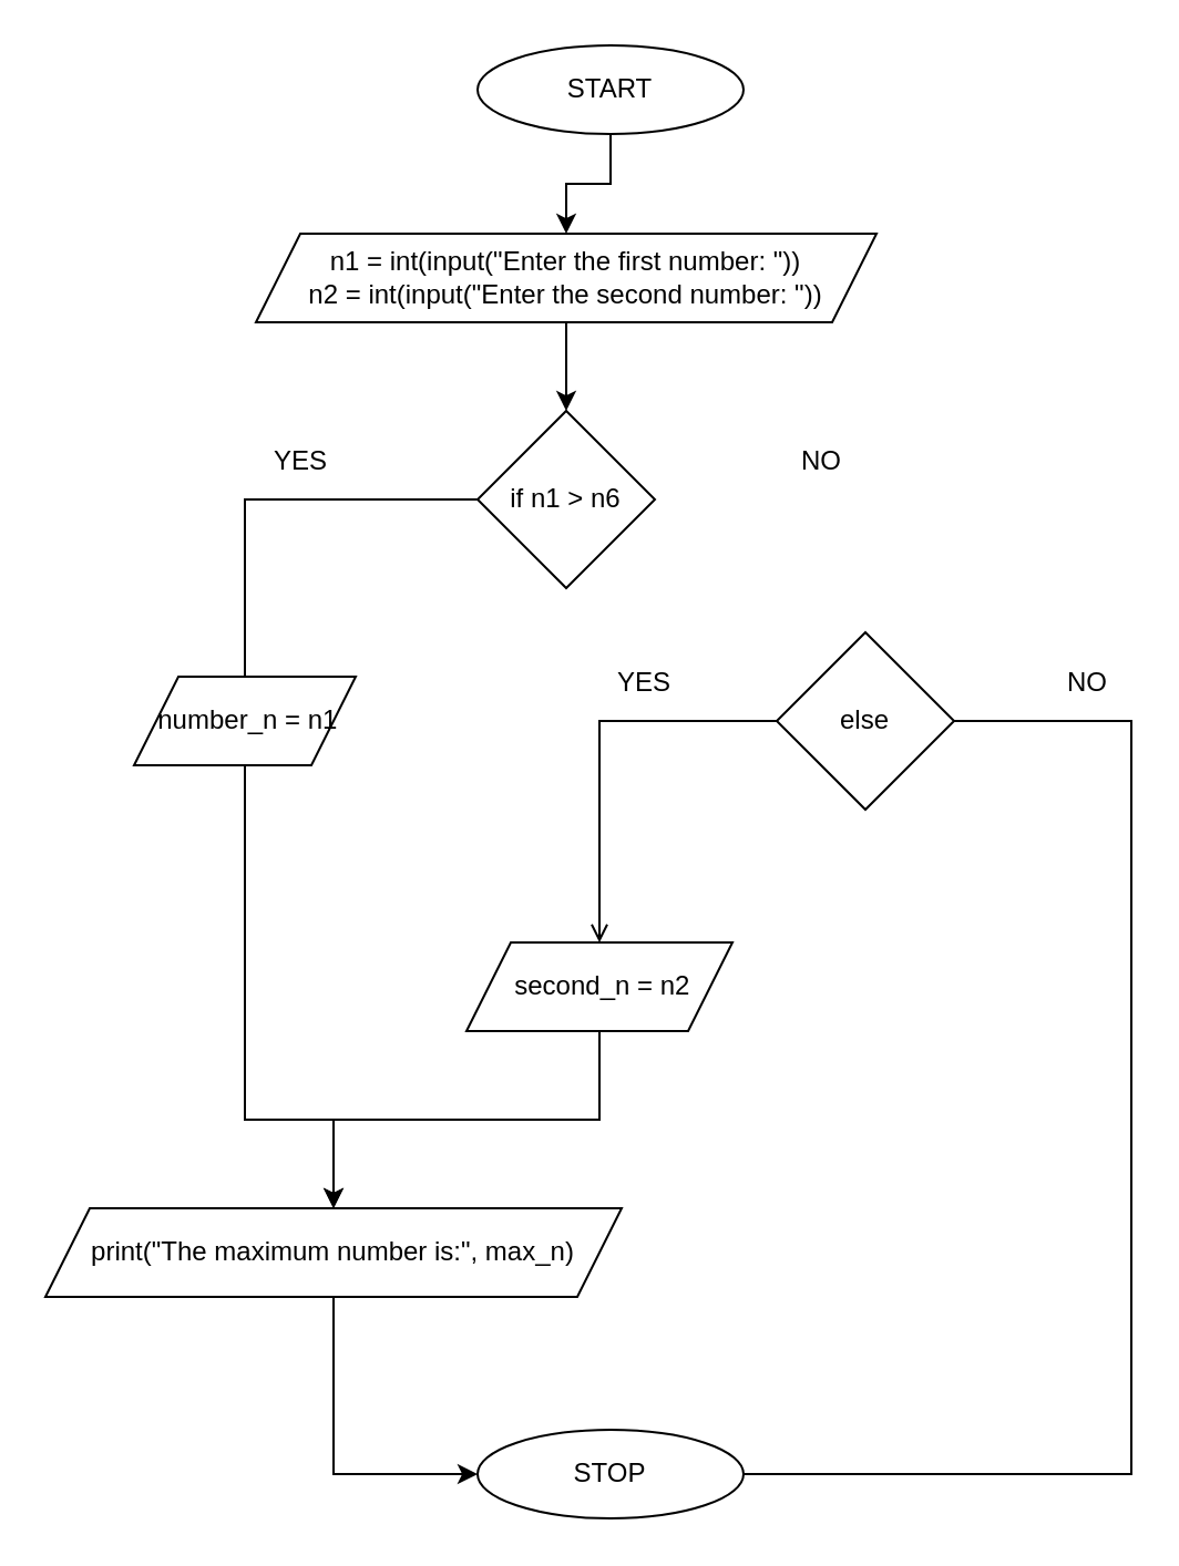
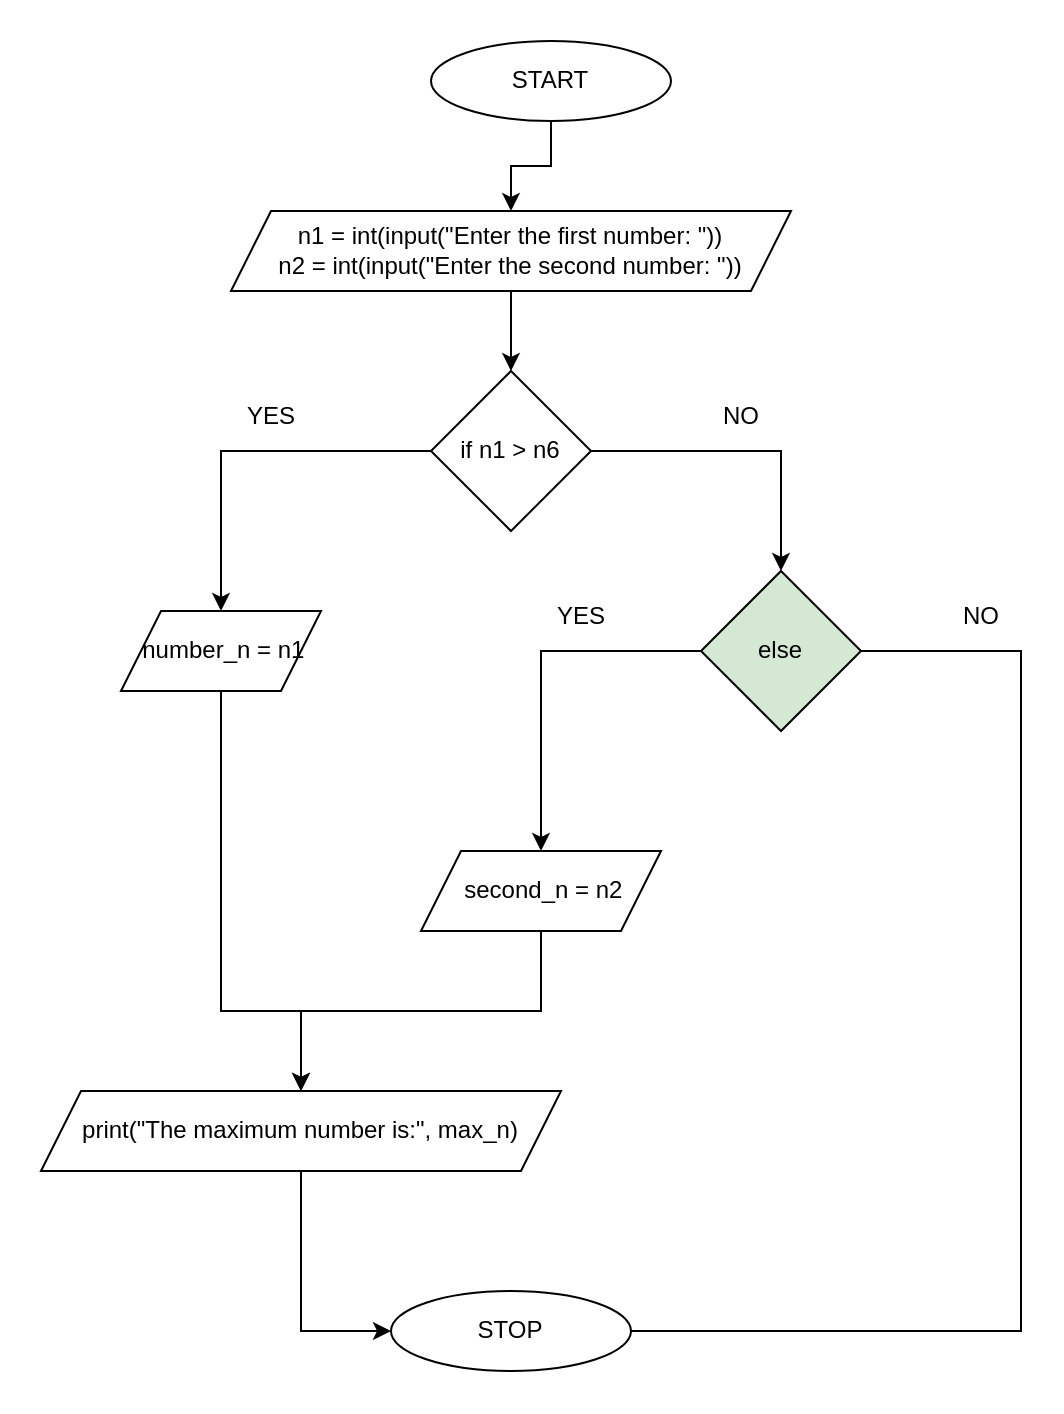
  <mxCell id="0" />
  <mxCell id="1" parent="0" />
  <mxCell id="2" style="edgeStyle=orthogonalEdgeStyle;rounded=0;orthogonalLoop=1;jettySize=auto;html=1;exitX=0.5;exitY=1;exitDx=0;exitDy=0;" edge="1" parent="1" source="3" target="8"><mxGeometry relative="1" as="geometry" /></mxCell>
  <mxCell id="3" value="START" style="ellipse;whiteSpace=wrap;html=1;" vertex="1" parent="1"><mxGeometry x="215" y="20" width="120" height="40" as="geometry" /></mxCell>
- <mxCell id="4" style="edgeStyle=orthogonalEdgeStyle;rounded=0;orthogonalLoop=1;jettySize=auto;html=1;exitX=0;exitY=0.5;exitDx=0;exitDy=0;endArrow=none;" edge="1" parent="1" source="6" target="13"><mxGeometry relative="1" as="geometry" /></mxCell>
+ <mxCell id="4" style="edgeStyle=orthogonalEdgeStyle;rounded=0;orthogonalLoop=1;jettySize=auto;html=1;exitX=0;exitY=0.5;exitDx=0;exitDy=0;" edge="1" parent="1" source="6" target="13"><mxGeometry relative="1" as="geometry" /></mxCell>
+ <mxCell id="5" style="edgeStyle=orthogonalEdgeStyle;rounded=0;orthogonalLoop=1;jettySize=auto;html=1;exitX=1;exitY=0.5;exitDx=0;exitDy=0;entryX=0.5;entryY=0;entryDx=0;entryDy=0;" edge="1" parent="1" source="6" target="11"><mxGeometry relative="1" as="geometry" /></mxCell>
  <mxCell id="6" value="&lt;div&gt;if n1 &amp;gt; n6&lt;/div&gt;" style="rhombus;whiteSpace=wrap;html=1;" vertex="1" parent="1"><mxGeometry x="215" y="185" width="80" height="80" as="geometry" /></mxCell>
  <mxCell id="7" style="edgeStyle=orthogonalEdgeStyle;rounded=0;orthogonalLoop=1;jettySize=auto;html=1;exitX=0.5;exitY=1;exitDx=0;exitDy=0;entryX=0.5;entryY=0;entryDx=0;entryDy=0;" edge="1" parent="1" source="8" target="6"><mxGeometry relative="1" as="geometry" /></mxCell>
  <mxCell id="8" value="&lt;div&gt;&lt;br&gt;&lt;/div&gt;&lt;div&gt;n1 = int(input(&quot;Enter the first number: &quot;))&lt;/div&gt;&lt;div&gt;n2 = int(input(&quot;Enter the second number: &quot;))&lt;/div&gt;&lt;div&gt;&lt;br&gt;&lt;/div&gt;" style="shape=parallelogram;perimeter=parallelogramPerimeter;whiteSpace=wrap;html=1;fixedSize=1;" vertex="1" parent="1"><mxGeometry x="115" y="105" width="280" height="40" as="geometry" /></mxCell>
- <mxCell id="9" style="edgeStyle=orthogonalEdgeStyle;rounded=0;orthogonalLoop=1;jettySize=auto;html=1;exitX=0;exitY=0.5;exitDx=0;exitDy=0;endArrow=open;" edge="1" parent="1" source="11" target="15"><mxGeometry relative="1" as="geometry" /></mxCell>
+ <mxCell id="9" style="edgeStyle=orthogonalEdgeStyle;rounded=0;orthogonalLoop=1;jettySize=auto;html=1;exitX=0;exitY=0.5;exitDx=0;exitDy=0;" edge="1" parent="1" source="11" target="15"><mxGeometry relative="1" as="geometry" /></mxCell>
  <mxCell id="10" style="edgeStyle=orthogonalEdgeStyle;rounded=0;orthogonalLoop=1;jettySize=auto;html=1;exitX=1;exitY=0.5;exitDx=0;exitDy=0;entryX=1;entryY=0.5;entryDx=0;entryDy=0;endArrow=none;" edge="1" parent="1" source="11" target="16"><mxGeometry relative="1" as="geometry"><Array as="points"><mxPoint x="510" y="325" /><mxPoint x="510" y="665" /><mxPoint x="315" y="665" /></Array></mxGeometry></mxCell>
- <mxCell id="11" value="&lt;div&gt;else&lt;/div&gt;" style="rhombus;whiteSpace=wrap;html=1;" vertex="1" parent="1"><mxGeometry x="350" y="285" width="80" height="80" as="geometry" /></mxCell>
+ <mxCell id="11" value="&lt;div&gt;else&lt;/div&gt;" style="rhombus;whiteSpace=wrap;html=1;fillColor=#d5e8d4;" vertex="1" parent="1"><mxGeometry x="350" y="285" width="80" height="80" as="geometry" /></mxCell>
  <mxCell id="12" style="edgeStyle=orthogonalEdgeStyle;rounded=0;orthogonalLoop=1;jettySize=auto;html=1;exitX=0.5;exitY=1;exitDx=0;exitDy=0;entryX=0.5;entryY=0;entryDx=0;entryDy=0;" edge="1" parent="1" source="13" target="20"><mxGeometry relative="1" as="geometry"><Array as="points"><mxPoint x="110" y="505" /><mxPoint x="150" y="505" /></Array></mxGeometry></mxCell>
  <mxCell id="13" value="&amp;nbsp;number_n = n1" style="shape=parallelogram;perimeter=parallelogramPerimeter;whiteSpace=wrap;html=1;fixedSize=1;" vertex="1" parent="1"><mxGeometry x="60" y="305" width="100" height="40" as="geometry" /></mxCell>
  <mxCell id="14" style="edgeStyle=orthogonalEdgeStyle;rounded=0;orthogonalLoop=1;jettySize=auto;html=1;exitX=0.5;exitY=1;exitDx=0;exitDy=0;" edge="1" parent="1" source="15" target="20"><mxGeometry relative="1" as="geometry"><mxPoint x="230" y="525" as="targetPoint" /></mxGeometry></mxCell>
  <mxCell id="15" value="&amp;nbsp;second_n = n2" style="shape=parallelogram;perimeter=parallelogramPerimeter;whiteSpace=wrap;html=1;fixedSize=1;" vertex="1" parent="1"><mxGeometry x="210" y="425" width="120" height="40" as="geometry" /></mxCell>
- <mxCell id="16" value="STOP" style="ellipse;whiteSpace=wrap;html=1;" vertex="1" parent="1"><mxGeometry x="215" y="645" width="120" height="40" as="geometry" /></mxCell>
+ <mxCell id="16" value="STOP" style="ellipse;whiteSpace=wrap;html=1;" vertex="1" parent="1"><mxGeometry x="195" y="645" width="120" height="40" as="geometry" /></mxCell>
  <mxCell id="17" value="YES" style="text;html=1;align=center;verticalAlign=middle;resizable=0;points=[];autosize=1;strokeColor=none;fillColor=none;" vertex="1" parent="1"><mxGeometry x="110" y="193" width="50" height="30" as="geometry" /></mxCell>
  <mxCell id="18" value="NO" style="text;html=1;align=center;verticalAlign=middle;resizable=0;points=[];autosize=1;strokeColor=none;fillColor=none;" vertex="1" parent="1"><mxGeometry x="350" y="193" width="40" height="30" as="geometry" /></mxCell>
  <mxCell id="19" style="edgeStyle=orthogonalEdgeStyle;rounded=0;orthogonalLoop=1;jettySize=auto;html=1;exitX=0.5;exitY=1;exitDx=0;exitDy=0;entryX=0;entryY=0.5;entryDx=0;entryDy=0;" edge="1" parent="1" source="20" target="16"><mxGeometry relative="1" as="geometry" /></mxCell>
  <mxCell id="20" value="print(&quot;The maximum number is:&quot;, max_n)" style="shape=parallelogram;perimeter=parallelogramPerimeter;whiteSpace=wrap;html=1;fixedSize=1;" vertex="1" parent="1"><mxGeometry x="20" y="545" width="260" height="40" as="geometry" /></mxCell>
  <mxCell id="21" value="YES" style="text;html=1;align=center;verticalAlign=middle;resizable=0;points=[];autosize=1;strokeColor=none;fillColor=none;" vertex="1" parent="1"><mxGeometry x="265" y="293" width="50" height="30" as="geometry" /></mxCell>
  <mxCell id="22" value="NO" style="text;html=1;align=center;verticalAlign=middle;resizable=0;points=[];autosize=1;strokeColor=none;fillColor=none;" vertex="1" parent="1"><mxGeometry x="470" y="293" width="40" height="30" as="geometry" /></mxCell>
